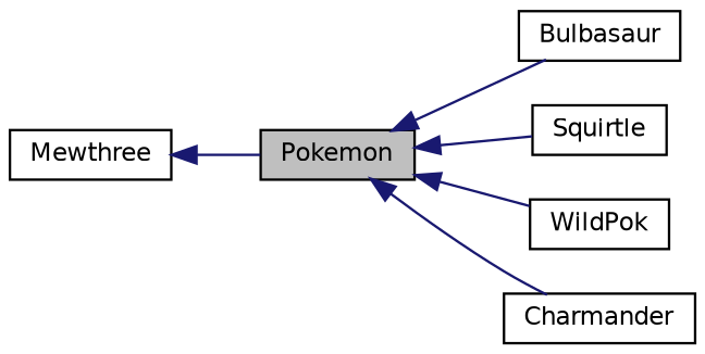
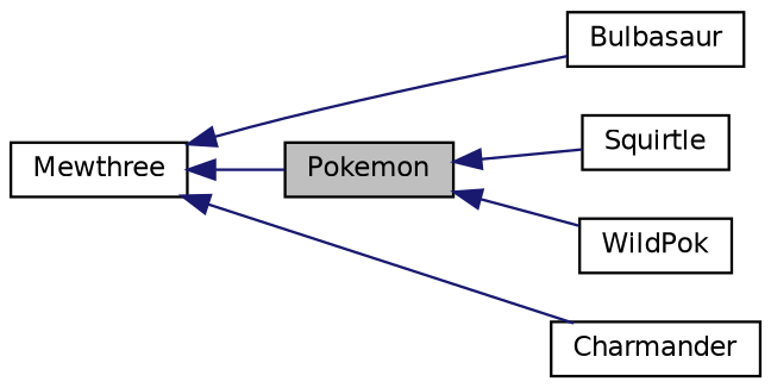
  digraph {
    rankdir=LR
    node [color=black fillcolor=white fontname=Helvetica fontsize=10 shape=record style=filled]
    edge [color=midnightblue dir=back fontname=Helvetica fontsize=10 labelfontname=Helvetica labelfontsize=10 style=solid]
    n1 [fillcolor=grey75 fontcolor=black height=0.2 label=Pokemon width=0.4]
    n2 [height=0.2 label=Bulbasaur width=0.4]
    n3 [height=0.2 label=Charmander width=0.4]
    n4 [height=0.2 label=Squirtle width=0.4]
    n5 [height=0.2 label=WildPok width=0.4]
    n6 [height=0.2 label=Mewthree width=0.4]
-   n1 -> n2
-   n1 -> n3
+   n6 -> n2
+   n6 -> n3
    n1 -> n4
    n1 -> n5
    n6 -> n1
  }
